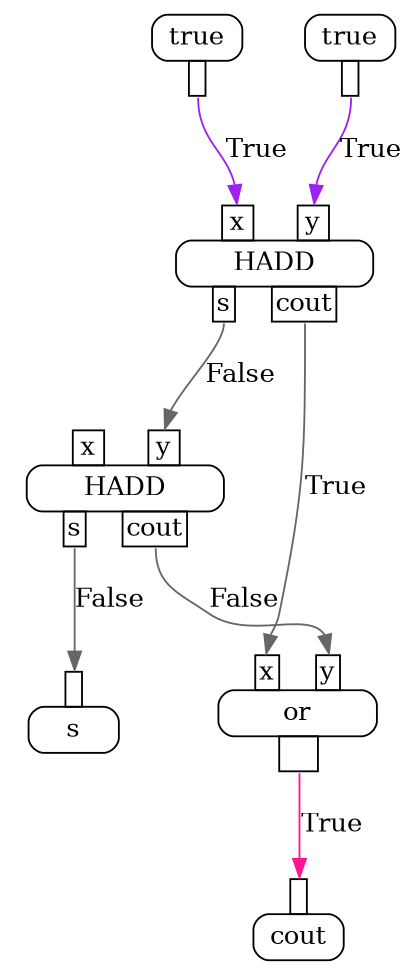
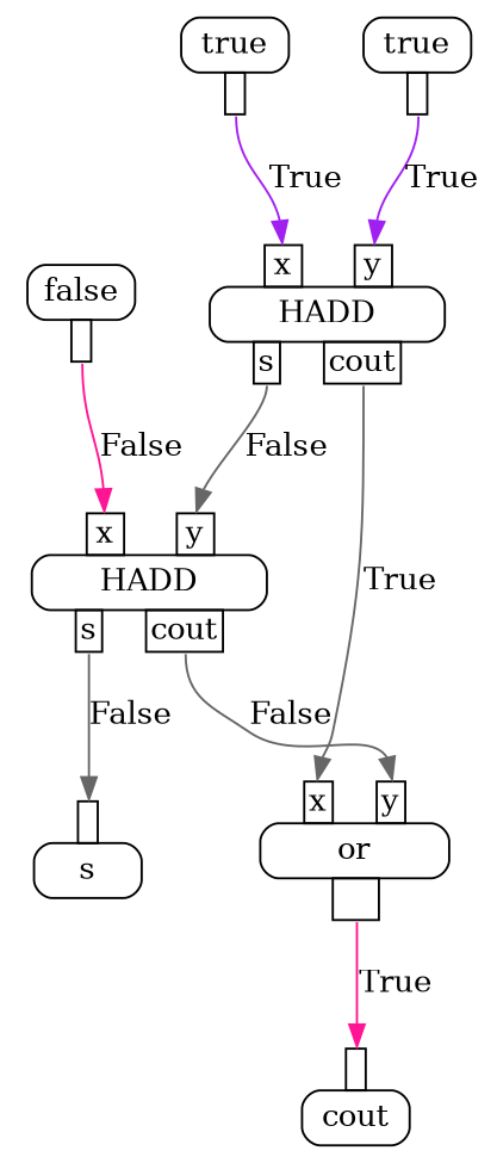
  digraph {
    node [shape=plaintext]
    edge [headport=in0 tailport=out0 color=gray40]
    n1 [label=<<TABLE BORDER="0" CELLBORDER="0" CELLSPACING="0" CELLPADDING="0"><TR><TD><TABLE BORDER="0" CELLBORDER="0" CELLSPACING="0" CELLPADDING="0"><TR><TD WIDTH="20"></TD> <TD PORT="in0" BORDER="1" CELLPADDING="1"> </TD> <TD WIDTH="20"></TD></TR></TABLE></TD></TR>                                                                                 <TR><TD BORDER="1" CELLPADDING="4" STYLE="ROUNDED">cout</TD></TR>                                                                                 <TR><TD><TABLE BORDER="0" CELLBORDER="0" CELLSPACING="0" CELLPADDING="0"><TR><TD WIDTH="20"></TD> <TD WIDTH="20"></TD></TR></TABLE></TD></TR></TABLE>>]
    n2 [label=<<TABLE BORDER="0" CELLBORDER="0" CELLSPACING="0" CELLPADDING="0"><TR><TD><TABLE BORDER="0" CELLBORDER="0" CELLSPACING="0" CELLPADDING="0"><TR><TD WIDTH="20"></TD> <TD PORT="in0" BORDER="1" CELLPADDING="1"> </TD> <TD WIDTH="20"></TD></TR></TABLE></TD></TR>                                                                                 <TR><TD BORDER="1" CELLPADDING="4" STYLE="ROUNDED">s</TD></TR>                                                                                 <TR><TD><TABLE BORDER="0" CELLBORDER="0" CELLSPACING="0" CELLPADDING="0"><TR><TD WIDTH="20"></TD> <TD WIDTH="20"></TD></TR></TABLE></TD></TR></TABLE>>]
    n3 [label=<<TABLE BORDER="0" CELLBORDER="0" CELLSPACING="0" CELLPADDING="0"><TR><TD><TABLE BORDER="0" CELLBORDER="0" CELLSPACING="0" CELLPADDING="0"><TR><TD WIDTH="20"></TD> <TD PORT="in0" BORDER="1" CELLPADDING="1">x</TD> <TD WIDTH="20"></TD> <TD PORT="in1" BORDER="1" CELLPADDING="1">y</TD> <TD WIDTH="20"></TD></TR></TABLE></TD></TR>                                                                                 <TR><TD BORDER="1" CELLPADDING="4" STYLE="ROUNDED">or</TD></TR>                                                                                 <TR><TD><TABLE BORDER="0" CELLBORDER="0" CELLSPACING="0" CELLPADDING="0"><TR><TD WIDTH="20"></TD> <TD PORT="out0" BORDER="1" CELLPADDING="1"> </TD> <TD WIDTH="20"></TD></TR></TABLE></TD></TR></TABLE>>]
    n4 [label=<<TABLE BORDER="0" CELLBORDER="0" CELLSPACING="0" CELLPADDING="0"><TR><TD><TABLE BORDER="0" CELLBORDER="0" CELLSPACING="0" CELLPADDING="0"><TR><TD WIDTH="20"></TD> <TD PORT="in0" BORDER="1" CELLPADDING="1">x</TD> <TD WIDTH="20"></TD> <TD PORT="in1" BORDER="1" CELLPADDING="1">y</TD> <TD WIDTH="20"></TD></TR></TABLE></TD></TR>                                                                                 <TR><TD BORDER="1" CELLPADDING="4" STYLE="ROUNDED">HADD</TD></TR>                                                                                 <TR><TD><TABLE BORDER="0" CELLBORDER="0" CELLSPACING="0" CELLPADDING="0"><TR><TD WIDTH="20"></TD> <TD PORT="out0" BORDER="1" CELLPADDING="1">s</TD> <TD WIDTH="20"></TD> <TD PORT="out1" BORDER="1" CELLPADDING="1">cout</TD> <TD WIDTH="20"></TD></TR></TABLE></TD></TR></TABLE>>]
    n5 [label=<<TABLE BORDER="0" CELLBORDER="0" CELLSPACING="0" CELLPADDING="0"><TR><TD><TABLE BORDER="0" CELLBORDER="0" CELLSPACING="0" CELLPADDING="0"><TR><TD WIDTH="20"></TD> <TD PORT="in0" BORDER="1" CELLPADDING="1">x</TD> <TD WIDTH="20"></TD> <TD PORT="in1" BORDER="1" CELLPADDING="1">y</TD> <TD WIDTH="20"></TD></TR></TABLE></TD></TR>                                                                                 <TR><TD BORDER="1" CELLPADDING="4" STYLE="ROUNDED">HADD</TD></TR>                                                                                 <TR><TD><TABLE BORDER="0" CELLBORDER="0" CELLSPACING="0" CELLPADDING="0"><TR><TD WIDTH="20"></TD> <TD PORT="out0" BORDER="1" CELLPADDING="1">s</TD> <TD WIDTH="20"></TD> <TD PORT="out1" BORDER="1" CELLPADDING="1">cout</TD> <TD WIDTH="20"></TD></TR></TABLE></TD></TR></TABLE>>]
    n6 [label=<<TABLE BORDER="0" CELLBORDER="0" CELLSPACING="0" CELLPADDING="0"><TR><TD><TABLE BORDER="0" CELLBORDER="0" CELLSPACING="0" CELLPADDING="0"><TR><TD WIDTH="20"></TD> <TD WIDTH="20"></TD></TR></TABLE></TD></TR>                                                                                 <TR><TD BORDER="1" CELLPADDING="4" STYLE="ROUNDED">true</TD></TR>                                                                                 <TR><TD><TABLE BORDER="0" CELLBORDER="0" CELLSPACING="0" CELLPADDING="0"><TR><TD WIDTH="20"></TD> <TD PORT="out0" BORDER="1" CELLPADDING="1"> </TD> <TD WIDTH="20"></TD></TR></TABLE></TD></TR></TABLE>>]
    n7 [label=<<TABLE BORDER="0" CELLBORDER="0" CELLSPACING="0" CELLPADDING="0"><TR><TD><TABLE BORDER="0" CELLBORDER="0" CELLSPACING="0" CELLPADDING="0"><TR><TD WIDTH="20"></TD> <TD WIDTH="20"></TD></TR></TABLE></TD></TR>                                                                                 <TR><TD BORDER="1" CELLPADDING="4" STYLE="ROUNDED">true</TD></TR>                                                                                 <TR><TD><TABLE BORDER="0" CELLBORDER="0" CELLSPACING="0" CELLPADDING="0"><TR><TD WIDTH="20"></TD> <TD PORT="out0" BORDER="1" CELLPADDING="1"> </TD> <TD WIDTH="20"></TD></TR></TABLE></TD></TR></TABLE>>]
+   n8 [label=<<TABLE BORDER="0" CELLBORDER="0" CELLSPACING="0" CELLPADDING="0"><TR><TD><TABLE BORDER="0" CELLBORDER="0" CELLSPACING="0" CELLPADDING="0"><TR><TD WIDTH="20"></TD> <TD WIDTH="20"></TD></TR></TABLE></TD></TR>                                                                                 <TR><TD BORDER="1" CELLPADDING="4" STYLE="ROUNDED">false</TD></TR>                                                                                 <TR><TD><TABLE BORDER="0" CELLBORDER="0" CELLSPACING="0" CELLPADDING="0"><TR><TD WIDTH="20"></TD> <TD PORT="out0" BORDER="1" CELLPADDING="1"> </TD> <TD WIDTH="20"></TD></TR></TABLE></TD></TR></TABLE>>]
    n3 -> n1 [label=True color=deeppink]
    n4 -> n2 [label=False]
    n4 -> n3 [headport=in1 label=False tailport=out1]
    n5 -> n3 [label=True tailport=out1]
    n5 -> n4 [headport=in1 label=False]
    n6 -> n5 [headport=in1 label=True color=purple]
    n7 -> n5 [label=True color=purple]
+   n8 -> n4 [label=False color=deeppink]
  }
